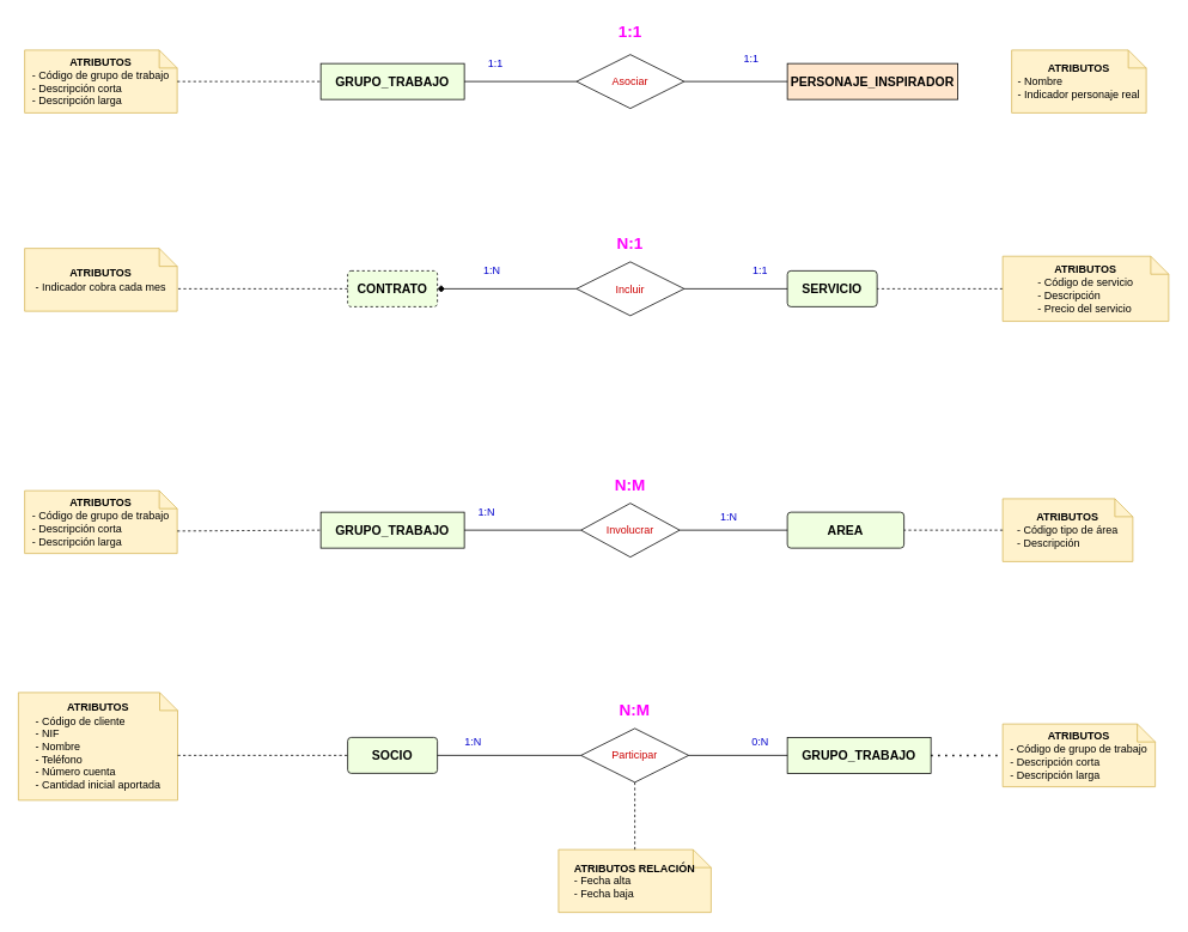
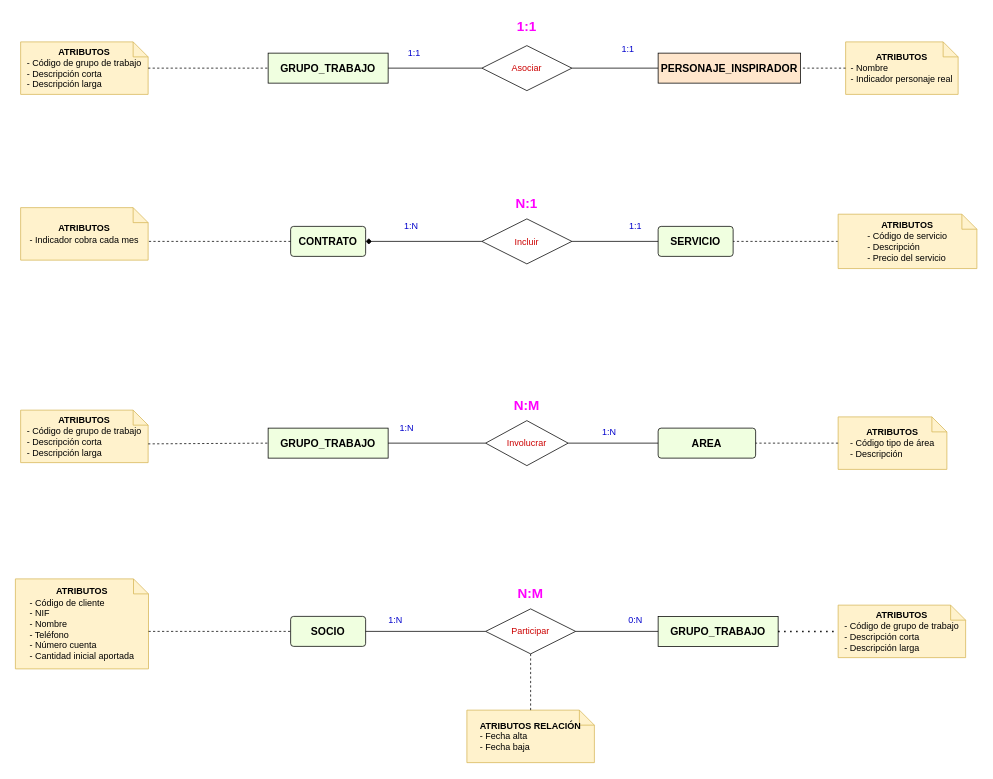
  <mxCell id="0" />
  <mxCell id="1" parent="0" />
  <mxCell id="2" value="&lt;font style=&quot;font-size: 14px&quot;&gt;&lt;b&gt;GRUPO_TRABAJO&lt;/b&gt;&lt;/font&gt;" style="rounded=1;arcSize=0;whiteSpace=wrap;html=1;align=center;fillColor=#F0FFE0;" vertex="1" parent="1"><mxGeometry x="357" y="70" width="160" height="40" as="geometry" /></mxCell>
  <mxCell id="3" value="&lt;font color=&quot;#cc0000&quot;&gt;Asociar&lt;/font&gt;" style="shape=rhombus;perimeter=rhombusPerimeter;whiteSpace=wrap;html=1;align=center;" vertex="1" parent="1"><mxGeometry x="642" y="60" width="120" height="60" as="geometry" /></mxCell>
  <mxCell id="4" value="&lt;font style=&quot;font-size: 14px&quot;&gt;&lt;b&gt;PERSONAJE_INSPIRADOR&lt;/b&gt;&lt;/font&gt;" style="rounded=1;arcSize=0;whiteSpace=wrap;html=1;align=center;fillColor=#ffe6cc;" vertex="1" parent="1"><mxGeometry x="877" y="70" width="190" height="40" as="geometry" /></mxCell>
  <mxCell id="5" value="" style="endArrow=none;html=1;rounded=0;entryX=1;entryY=0.5;entryDx=0;entryDy=0;exitX=0;exitY=0.5;exitDx=0;exitDy=0;" edge="1" parent="1" source="4" target="3"><mxGeometry width="50" height="50" relative="1" as="geometry"><mxPoint x="387" y="459" as="sourcePoint" /><mxPoint x="437" y="409" as="targetPoint" /></mxGeometry></mxCell>
  <mxCell id="6" value="" style="endArrow=none;html=1;rounded=0;entryX=1;entryY=0.5;entryDx=0;entryDy=0;exitX=0;exitY=0.5;exitDx=0;exitDy=0;" edge="1" parent="1" source="3" target="2"><mxGeometry width="50" height="50" relative="1" as="geometry"><mxPoint x="417" y="230" as="sourcePoint" /><mxPoint x="467" y="180" as="targetPoint" /></mxGeometry></mxCell>
  <mxCell id="7" value="&lt;font color=&quot;#ff00ff&quot; style=&quot;font-size: 18px&quot;&gt;&lt;b&gt;1:1&lt;/b&gt;&lt;/font&gt;" style="text;html=1;strokeColor=none;fillColor=none;align=center;verticalAlign=middle;whiteSpace=wrap;rounded=0;fontSize=12;fontColor=#CC0000;rotation=0;" vertex="1" parent="1"><mxGeometry x="672" y="20" width="60" height="30" as="geometry" /></mxCell>
  <mxCell id="8" value="&lt;font color=&quot;#0000cc&quot;&gt;1:1&lt;/font&gt;" style="text;html=1;strokeColor=none;fillColor=none;align=center;verticalAlign=middle;whiteSpace=wrap;rounded=0;fontSize=12;fontColor=#CC0000;rotation=0;" vertex="1" parent="1"><mxGeometry x="522" y="55" width="60" height="30" as="geometry" /></mxCell>
  <mxCell id="9" value="&lt;font color=&quot;#0000cc&quot;&gt;1:1&lt;/font&gt;" style="text;html=1;strokeColor=none;fillColor=none;align=center;verticalAlign=middle;whiteSpace=wrap;rounded=0;fontSize=12;fontColor=#CC0000;rotation=0;" vertex="1" parent="1"><mxGeometry x="807" y="50" width="60" height="30" as="geometry" /></mxCell>
  <mxCell id="10" value="&lt;div style=&quot;text-align: left&quot;&gt;&lt;/div&gt;&lt;b style=&quot;text-align: left&quot;&gt;ATRIBUTOS&lt;/b&gt;&lt;div style=&quot;text-align: left&quot;&gt;&lt;span&gt;- Código de grupo de trabajo&lt;/span&gt;&lt;/div&gt;&lt;div style=&quot;text-align: left&quot;&gt;&lt;span&gt;- Descripción corta&lt;/span&gt;&lt;/div&gt;&lt;div style=&quot;text-align: left&quot;&gt;&lt;span&gt;- Descripción larga&lt;/span&gt;&lt;/div&gt;" style="shape=note;size=20;whiteSpace=wrap;html=1;fillColor=#fff2cc;strokeColor=#d6b656;" vertex="1" parent="1"><mxGeometry x="27" y="55" width="170" height="70" as="geometry" /></mxCell>
  <mxCell id="11" value="&lt;div style=&quot;text-align: left&quot;&gt;&lt;/div&gt;&lt;b style=&quot;text-align: left&quot;&gt;ATRIBUTOS&lt;/b&gt;&lt;div style=&quot;text-align: left&quot;&gt;&lt;span&gt;- Nombre&lt;/span&gt;&lt;/div&gt;&lt;div style=&quot;text-align: left&quot;&gt;&lt;span&gt;- Indicador personaje real&lt;/span&gt;&lt;br&gt;&lt;/div&gt;" style="shape=note;size=20;whiteSpace=wrap;html=1;fillColor=#fff2cc;strokeColor=#d6b656;" vertex="1" parent="1"><mxGeometry x="1127" y="55" width="150" height="70" as="geometry" /></mxCell>
  <mxCell id="12" value="" style="endArrow=none;dashed=1;html=1;rounded=0;" edge="1" parent="1" source="10" target="2"><mxGeometry width="50" height="50" relative="1" as="geometry"><mxPoint x="297" y="220" as="sourcePoint" /><mxPoint x="347" y="170" as="targetPoint" /></mxGeometry></mxCell>
+ <mxCell id="13" value="" style="endArrow=none;dashed=1;html=1;rounded=0;entryX=1;entryY=0.5;entryDx=0;entryDy=0;" edge="1" parent="1" source="11" target="4"><mxGeometry width="50" height="50" relative="1" as="geometry"><mxPoint x="417" y="489" as="sourcePoint" /><mxPoint x="267" y="530" as="targetPoint" /></mxGeometry></mxCell>
  <mxCell id="14" value="&lt;font style=&quot;font-size: 14px&quot;&gt;&lt;b&gt;SERVICIO&lt;/b&gt;&lt;/font&gt;" style="rounded=1;arcSize=10;whiteSpace=wrap;html=1;align=center;fillColor=#F0FFE0;" vertex="1" parent="1"><mxGeometry x="877" y="301" width="100" height="40" as="geometry" /></mxCell>
  <mxCell id="15" value="" style="endArrow=none;html=1;rounded=0;fontSize=12;fontColor=#CC0000;entryX=0;entryY=0.5;entryDx=0;entryDy=0;exitX=1;exitY=0.5;exitDx=0;exitDy=0;" edge="1" parent="1" source="19" target="14"><mxGeometry width="50" height="50" relative="1" as="geometry"><mxPoint x="638.25" y="356" as="sourcePoint" /><mxPoint x="1248.25" y="262" as="targetPoint" /></mxGeometry></mxCell>
  <mxCell id="16" value="" style="endArrow=none;dashed=1;html=1;rounded=0;exitX=0;exitY=0.5;exitDx=0;exitDy=0;exitPerimeter=0;entryX=1;entryY=0.5;entryDx=0;entryDy=0;" edge="1" parent="1" source="17" target="14"><mxGeometry width="50" height="50" relative="1" as="geometry"><mxPoint x="878.25" y="306" as="sourcePoint" /><mxPoint x="1038.25" y="202" as="targetPoint" /></mxGeometry></mxCell>
  <mxCell id="17" value="&lt;div style=&quot;text-align: left&quot;&gt;&lt;/div&gt;&lt;span style=&quot;color: rgba(0 , 0 , 0 , 0) ; font-family: monospace ; font-size: 0px&quot;&gt;%3CmxGraphModel%3E%3Croot%3E%3CmxCell%20id%3D%220%22%2F%3E%3CmxCell%20id%3D%221%22%20parent%3D%220%22%2F%3E%3CmxCell%20id%3D%222%22%20value%3D%22%22%20style%3D%22endArrow%3Dnone%3Bhtml%3D1%3Brounded%3D0%3BexitX%3D0.5%3BexitY%3D0%3BexitDx%3D0%3BexitDy%3D0%3BentryX%3D0.5%3BentryY%3D1%3BentryDx%3D0%3BentryDy%3D0%3B%22%20edge%3D%221%22%20parent%3D%221%22%3E%3CmxGeometry%20width%3D%2250%22%20height%3D%2250%22%20relative%3D%221%22%20as%3D%22geometry%22%3E%3CmxPoint%20x%3D%22-250%22%20y%3D%22385%22%20as%3D%22sourcePoint%22%2F%3E%3CmxPoint%20x%3D%22-250%22%20y%3D%22295%22%20as%3D%22targetPoint%22%2F%3E%3C%2FmxGeometry%3E%3C%2FmxCell%3E%3C%2Froot%3E%3C%2FmxGraphModel%3E&lt;/span&gt;&lt;b style=&quot;text-align: left&quot;&gt;ATRIBUTOS&lt;/b&gt;&lt;div style=&quot;text-align: left&quot;&gt;&lt;span&gt;- Código de servicio&lt;/span&gt;&lt;/div&gt;&lt;div style=&quot;text-align: left&quot;&gt;&lt;span&gt;- Descripción&amp;nbsp;&lt;/span&gt;&lt;/div&gt;&lt;div style=&quot;text-align: left&quot;&gt;&lt;span&gt;- Precio del servicio&lt;/span&gt;&lt;/div&gt;" style="shape=note;size=20;whiteSpace=wrap;html=1;fillColor=#fff2cc;strokeColor=#d6b656;" vertex="1" parent="1"><mxGeometry x="1117" y="284.75" width="185" height="72.5" as="geometry" /></mxCell>
- <mxCell id="18" value="&lt;font style=&quot;font-size: 14px&quot;&gt;&lt;b&gt;CONTRATO&lt;/b&gt;&lt;/font&gt;" style="rounded=1;arcSize=10;whiteSpace=wrap;html=1;align=center;fillColor=#F0FFE0;dashed=1;" vertex="1" parent="1"><mxGeometry x="387" y="301" width="100" height="40" as="geometry" /></mxCell>
+ <mxCell id="18" value="&lt;font style=&quot;font-size: 14px&quot;&gt;&lt;b&gt;CONTRATO&lt;/b&gt;&lt;/font&gt;" style="rounded=1;arcSize=10;whiteSpace=wrap;html=1;align=center;fillColor=#F0FFE0;" vertex="1" parent="1"><mxGeometry x="387" y="301" width="100" height="40" as="geometry" /></mxCell>
  <mxCell id="19" value="&lt;font style=&quot;font-size: 12px&quot; color=&quot;#cc0000&quot;&gt;Incluir&lt;/font&gt;" style="shape=rhombus;perimeter=rhombusPerimeter;whiteSpace=wrap;html=1;align=center;fontSize=14;" vertex="1" parent="1"><mxGeometry x="642" y="291" width="120" height="60" as="geometry" /></mxCell>
  <mxCell id="20" value="" style="endArrow=diamond;html=1;rounded=0;exitX=0;exitY=0.5;exitDx=0;exitDy=0;entryX=1;entryY=0.5;entryDx=0;entryDy=0;" edge="1" parent="1" source="19" target="18"><mxGeometry width="50" height="50" relative="1" as="geometry"><mxPoint x="478.25" y="441" as="sourcePoint" /><mxPoint x="478.25" y="351" as="targetPoint" /></mxGeometry></mxCell>
  <mxCell id="21" value="" style="endArrow=none;dashed=1;html=1;rounded=0;exitX=0;exitY=0.5;exitDx=0;exitDy=0;entryX=0;entryY=0;entryDx=170;entryDy=45;entryPerimeter=0;" edge="1" parent="1" source="18" target="25"><mxGeometry width="50" height="50" relative="1" as="geometry"><mxPoint x="568.25" y="436" as="sourcePoint" /><mxPoint x="347" y="321" as="targetPoint" /></mxGeometry></mxCell>
  <mxCell id="22" value="&lt;font color=&quot;#0000cc&quot;&gt;1:1&lt;/font&gt;" style="text;html=1;strokeColor=none;fillColor=none;align=center;verticalAlign=middle;whiteSpace=wrap;rounded=0;fontSize=12;fontColor=#CC0000;" vertex="1" parent="1"><mxGeometry x="817" y="286" width="60" height="30" as="geometry" /></mxCell>
  <mxCell id="23" value="&lt;font color=&quot;#0000cc&quot;&gt;1:N&lt;/font&gt;" style="text;html=1;strokeColor=none;fillColor=none;align=center;verticalAlign=middle;whiteSpace=wrap;rounded=0;fontSize=12;fontColor=#CC0000;" vertex="1" parent="1"><mxGeometry x="518.25" y="286" width="60" height="30" as="geometry" /></mxCell>
  <mxCell id="24" value="&lt;font color=&quot;#ff00ff&quot; style=&quot;font-size: 18px&quot;&gt;&lt;b&gt;N:1&lt;/b&gt;&lt;/font&gt;" style="text;html=1;strokeColor=none;fillColor=none;align=center;verticalAlign=middle;whiteSpace=wrap;rounded=0;fontSize=12;fontColor=#CC0000;" vertex="1" parent="1"><mxGeometry x="672" y="256" width="60" height="30" as="geometry" /></mxCell>
  <mxCell id="25" value="&lt;div style=&quot;text-align: left&quot;&gt;&lt;/div&gt;&lt;span style=&quot;color: rgba(0 , 0 , 0 , 0) ; font-family: monospace ; font-size: 0px&quot;&gt;%3CmxGraphModel%3E%3Croot%3E%3CmxCell%20id%3D%220%22%2F%3E%3CmxCell%20id%3D%221%22%20parent%3D%220%22%2F%3E%3CmxCell%20id%3D%222%22%20value%3D%22%22%20style%3D%22endArrow%3Dnone%3Bhtml%3D1%3Brounded%3D0%3BexitX%3D0.5%3BexitY%3D0%3BexitDx%3D0%3BexitDy%3D0%3BentryX%3D0.5%3BentryY%3D1%3BentryDx%3D0%3BentryDy%3D0%3B%22%20edge%3D%221%22%20parent%3D%221%22%3E%3CmxGeometry%20width%3D%2250%22%20height%3D%2250%22%20relative%3D%221%22%20as%3D%22geometry%22%3E%3CmxPoint%20x%3D%22-250%22%20y%3D%22385%22%20as%3D%22sourcePoint%22%2F%3E%3CmxPoint%20x%3D%22-250%22%20y%3D%22295%22%20as%3D%22targetPoint%22%2F%3E%3C%2FmxGeometry%3E%3C%2FmxCell%3E%3C%2Froot%3E%3C%2FmxGraphModel%3E&lt;/span&gt;&lt;b style=&quot;text-align: left&quot;&gt;ATRIBUTOS&lt;/b&gt;&lt;div style=&quot;text-align: left&quot;&gt;- Indicador cobra cada mes&lt;/div&gt;" style="shape=note;size=20;whiteSpace=wrap;html=1;fillColor=#fff2cc;strokeColor=#d6b656;" vertex="1" parent="1"><mxGeometry x="27" y="276" width="170" height="70" as="geometry" /></mxCell>
  <mxCell id="26" value="&lt;font style=&quot;font-size: 14px&quot;&gt;&lt;b&gt;GRUPO_TRABAJO&lt;/b&gt;&lt;/font&gt;" style="rounded=1;arcSize=0;whiteSpace=wrap;html=1;align=center;fillColor=#F0FFE0;" vertex="1" parent="1"><mxGeometry x="357" y="570" width="160" height="40" as="geometry" /></mxCell>
  <mxCell id="27" value="&lt;b&gt;&lt;font style=&quot;font-size: 14px&quot;&gt;AREA&lt;/font&gt;&lt;/b&gt;" style="rounded=1;arcSize=10;whiteSpace=wrap;html=1;align=center;fillColor=#F0FFE0;" vertex="1" parent="1"><mxGeometry x="877" y="570" width="130" height="40" as="geometry" /></mxCell>
  <mxCell id="28" value="&lt;font color=&quot;#cc0000&quot;&gt;Involucrar&lt;/font&gt;" style="shape=rhombus;perimeter=rhombusPerimeter;whiteSpace=wrap;html=1;align=center;fontSize=12;" vertex="1" parent="1"><mxGeometry x="647" y="560" width="110" height="60" as="geometry" /></mxCell>
  <mxCell id="29" value="" style="endArrow=none;html=1;rounded=0;fontSize=12;fontColor=#CC0000;exitX=1;exitY=0.5;exitDx=0;exitDy=0;entryX=0;entryY=0.5;entryDx=0;entryDy=0;" edge="1" parent="1" source="28" target="27"><mxGeometry width="50" height="50" relative="1" as="geometry"><mxPoint x="1271" y="520" as="sourcePoint" /><mxPoint x="1321" y="470" as="targetPoint" /></mxGeometry></mxCell>
  <mxCell id="30" value="" style="endArrow=none;html=1;rounded=0;fontSize=12;fontColor=#CC0000;entryX=1;entryY=0.5;entryDx=0;entryDy=0;exitX=0;exitY=0.5;exitDx=0;exitDy=0;" edge="1" parent="1" source="28" target="26"><mxGeometry width="50" height="50" relative="1" as="geometry"><mxPoint x="675" y="590" as="sourcePoint" /><mxPoint x="362" y="690" as="targetPoint" /></mxGeometry></mxCell>
  <mxCell id="31" value="&lt;font style=&quot;font-size: 18px&quot; color=&quot;#ff00ff&quot;&gt;&lt;b&gt;N:M&lt;/b&gt;&lt;/font&gt;" style="text;html=1;strokeColor=none;fillColor=none;align=center;verticalAlign=middle;whiteSpace=wrap;rounded=0;fontSize=12;fontColor=#CC0000;" vertex="1" parent="1"><mxGeometry x="672" y="525" width="60" height="30" as="geometry" /></mxCell>
  <mxCell id="32" value="&lt;font color=&quot;#0000cc&quot;&gt;1:N&lt;/font&gt;" style="text;html=1;strokeColor=none;fillColor=none;align=center;verticalAlign=middle;whiteSpace=wrap;rounded=0;fontSize=12;fontColor=#CC0000;" vertex="1" parent="1"><mxGeometry x="782" y="560" width="60" height="30" as="geometry" /></mxCell>
  <mxCell id="33" value="&lt;div style=&quot;text-align: left&quot;&gt;&lt;/div&gt;&lt;b style=&quot;text-align: left&quot;&gt;ATRIBUTOS&lt;/b&gt;&lt;div style=&quot;text-align: left&quot;&gt;&lt;span&gt;- Código de grupo de trabajo&lt;/span&gt;&lt;/div&gt;&lt;div style=&quot;text-align: left&quot;&gt;&lt;span&gt;- Descripción corta&lt;/span&gt;&lt;/div&gt;&lt;div style=&quot;text-align: left&quot;&gt;&lt;span&gt;- Descripción larga&lt;/span&gt;&lt;/div&gt;" style="shape=note;size=20;whiteSpace=wrap;html=1;fillColor=#fff2cc;strokeColor=#d6b656;" vertex="1" parent="1"><mxGeometry x="27" y="546" width="170" height="70" as="geometry" /></mxCell>
  <mxCell id="34" value="&lt;div style=&quot;text-align: left&quot;&gt;&lt;/div&gt;&lt;b style=&quot;text-align: left&quot;&gt;ATRIBUTOS&lt;/b&gt;&lt;div style=&quot;text-align: left&quot;&gt;&lt;span&gt;- Código tipo de área&lt;/span&gt;&lt;/div&gt;&lt;div style=&quot;text-align: left&quot;&gt;&lt;span&gt;- Descripción&lt;/span&gt;&lt;/div&gt;" style="shape=note;size=20;whiteSpace=wrap;html=1;fillColor=#fff2cc;strokeColor=#d6b656;" vertex="1" parent="1"><mxGeometry x="1117" y="555" width="145" height="70" as="geometry" /></mxCell>
  <mxCell id="35" value="" style="endArrow=none;dashed=1;html=1;rounded=0;entryX=0;entryY=0.5;entryDx=0;entryDy=0;exitX=0;exitY=0;exitDx=170;exitDy=45;exitPerimeter=0;" edge="1" parent="1" source="33" target="26"><mxGeometry width="50" height="50" relative="1" as="geometry"><mxPoint x="357" y="630" as="sourcePoint" /><mxPoint x="212" y="670" as="targetPoint" /></mxGeometry></mxCell>
  <mxCell id="36" value="" style="endArrow=none;dashed=1;html=1;rounded=0;exitX=0;exitY=0.5;exitDx=0;exitDy=0;exitPerimeter=0;entryX=1;entryY=0.5;entryDx=0;entryDy=0;" edge="1" parent="1" source="34" target="27"><mxGeometry width="50" height="50" relative="1" as="geometry"><mxPoint x="332" y="450" as="sourcePoint" /><mxPoint x="382" y="400" as="targetPoint" /></mxGeometry></mxCell>
  <mxCell id="37" value="&lt;font color=&quot;#0000cc&quot;&gt;1:N&lt;/font&gt;" style="text;html=1;strokeColor=none;fillColor=none;align=center;verticalAlign=middle;whiteSpace=wrap;rounded=0;fontSize=12;fontColor=#CC0000;" vertex="1" parent="1"><mxGeometry x="512" y="555" width="60" height="30" as="geometry" /></mxCell>
  <mxCell id="38" value="&lt;font style=&quot;font-size: 14px&quot;&gt;&lt;b&gt;GRUPO_TRABAJO&lt;/b&gt;&lt;/font&gt;" style="rounded=1;arcSize=0;whiteSpace=wrap;html=1;align=center;fillColor=#F0FFE0;" vertex="1" parent="1"><mxGeometry x="877" y="821" width="160" height="40" as="geometry" /></mxCell>
  <mxCell id="39" value="&lt;b&gt;&lt;font style=&quot;font-size: 14px&quot;&gt;SOCIO&lt;/font&gt;&lt;/b&gt;" style="rounded=1;arcSize=10;whiteSpace=wrap;html=1;align=center;fillColor=#F0FFE0;" vertex="1" parent="1"><mxGeometry x="387" y="821" width="100" height="40" as="geometry" /></mxCell>
  <mxCell id="40" value="&lt;font color=&quot;#cc0000&quot;&gt;Participar&lt;/font&gt;" style="shape=rhombus;perimeter=rhombusPerimeter;whiteSpace=wrap;html=1;align=center;" vertex="1" parent="1"><mxGeometry x="647" y="811" width="120" height="60" as="geometry" /></mxCell>
  <mxCell id="41" value="" style="endArrow=none;html=1;rounded=0;fontSize=12;fontColor=#CC0000;entryX=0;entryY=0.5;entryDx=0;entryDy=0;exitX=1;exitY=0.5;exitDx=0;exitDy=0;" edge="1" parent="1" source="40" target="38"><mxGeometry width="50" height="50" relative="1" as="geometry"><mxPoint x="787" y="931" as="sourcePoint" /><mxPoint x="837" y="881" as="targetPoint" /><Array as="points" /></mxGeometry></mxCell>
  <mxCell id="42" value="" style="endArrow=none;html=1;rounded=0;fontSize=12;fontColor=#CC0000;exitX=0;exitY=0.5;exitDx=0;exitDy=0;entryX=1;entryY=0.5;entryDx=0;entryDy=0;" edge="1" parent="1" source="40" target="39"><mxGeometry width="50" height="50" relative="1" as="geometry"><mxPoint x="747" y="691" as="sourcePoint" /><mxPoint x="827" y="661" as="targetPoint" /></mxGeometry></mxCell>
  <mxCell id="43" value="&lt;font style=&quot;font-size: 18px&quot; color=&quot;#ff00ff&quot;&gt;&lt;b&gt;N:M&lt;/b&gt;&lt;/font&gt;" style="text;html=1;strokeColor=none;fillColor=none;align=center;verticalAlign=middle;whiteSpace=wrap;rounded=0;fontSize=12;fontColor=#CC0000;" vertex="1" parent="1"><mxGeometry x="677" y="776" width="60" height="30" as="geometry" /></mxCell>
  <mxCell id="44" value="&lt;font color=&quot;#0000cc&quot;&gt;1:N&lt;/font&gt;" style="text;html=1;strokeColor=none;fillColor=none;align=center;verticalAlign=middle;whiteSpace=wrap;rounded=0;fontSize=12;fontColor=#CC0000;" vertex="1" parent="1"><mxGeometry x="497" y="811" width="60" height="30" as="geometry" /></mxCell>
  <mxCell id="45" value="&lt;font color=&quot;#0000cc&quot;&gt;0:N&lt;/font&gt;" style="text;html=1;strokeColor=none;fillColor=none;align=center;verticalAlign=middle;whiteSpace=wrap;rounded=0;fontSize=12;fontColor=#CC0000;" vertex="1" parent="1"><mxGeometry x="817" y="811" width="60" height="30" as="geometry" /></mxCell>
  <mxCell id="46" value="&lt;div style=&quot;text-align: left&quot;&gt;&lt;/div&gt;&lt;b style=&quot;text-align: left&quot;&gt;ATRIBUTOS&lt;/b&gt;&lt;div style=&quot;text-align: left&quot;&gt;&lt;span&gt;- Código de cliente&lt;/span&gt;&lt;/div&gt;&lt;div style=&quot;text-align: left&quot;&gt;&lt;span&gt;- NIF&lt;/span&gt;&lt;/div&gt;&lt;div style=&quot;text-align: left&quot;&gt;&lt;span&gt;- Nombre&lt;/span&gt;&lt;/div&gt;&lt;div style=&quot;text-align: left&quot;&gt;&lt;span&gt;- Teléfono&lt;/span&gt;&lt;/div&gt;&lt;div style=&quot;text-align: left&quot;&gt;&lt;span&gt;- Número cuenta&lt;/span&gt;&lt;/div&gt;&lt;div style=&quot;text-align: left&quot;&gt;&lt;span&gt;- Cantidad inicial aportada&lt;/span&gt;&lt;/div&gt;" style="shape=note;size=20;whiteSpace=wrap;html=1;fillColor=#fff2cc;strokeColor=#d6b656;" vertex="1" parent="1"><mxGeometry x="20" y="771" width="177.5" height="120" as="geometry" /></mxCell>
  <mxCell id="47" value="" style="endArrow=none;dashed=1;html=1;rounded=0;entryX=0;entryY=0.5;entryDx=0;entryDy=0;exitX=0;exitY=0;exitDx=177.5;exitDy=70;exitPerimeter=0;" edge="1" parent="1" source="46" target="39"><mxGeometry width="50" height="50" relative="1" as="geometry"><mxPoint x="567" y="961" as="sourcePoint" /><mxPoint x="617" y="911" as="targetPoint" /></mxGeometry></mxCell>
  <mxCell id="48" value="&lt;div style=&quot;text-align: left&quot;&gt;&lt;/div&gt;&lt;b style=&quot;text-align: left&quot;&gt;ATRIBUTOS RELACIÓN&lt;/b&gt;&lt;div style=&quot;text-align: left&quot;&gt;&lt;span&gt;- Fecha alta&lt;/span&gt;&lt;/div&gt;&lt;div style=&quot;text-align: left&quot;&gt;&lt;span&gt;- Fecha baja&lt;/span&gt;&lt;/div&gt;" style="shape=note;size=20;whiteSpace=wrap;html=1;fillColor=#fff2cc;strokeColor=#d6b656;" vertex="1" parent="1"><mxGeometry x="622" y="946" width="170" height="70" as="geometry" /></mxCell>
  <mxCell id="49" value="" style="endArrow=none;dashed=1;html=1;rounded=0;exitX=0.5;exitY=0;exitDx=0;exitDy=0;exitPerimeter=0;entryX=0.5;entryY=1;entryDx=0;entryDy=0;" edge="1" parent="1" source="48" target="40"><mxGeometry width="50" height="50" relative="1" as="geometry"><mxPoint x="737" y="941" as="sourcePoint" /><mxPoint x="787" y="891" as="targetPoint" /></mxGeometry></mxCell>
  <mxCell id="50" value="&lt;div style=&quot;text-align: left&quot;&gt;&lt;/div&gt;&lt;b style=&quot;text-align: left&quot;&gt;ATRIBUTOS&lt;/b&gt;&lt;div style=&quot;text-align: left&quot;&gt;&lt;span&gt;- Código de grupo de trabajo&lt;/span&gt;&lt;/div&gt;&lt;div style=&quot;text-align: left&quot;&gt;&lt;span&gt;- Descripción corta&lt;/span&gt;&lt;/div&gt;&lt;div style=&quot;text-align: left&quot;&gt;&lt;span&gt;- Descripción larga&lt;/span&gt;&lt;/div&gt;" style="shape=note;size=20;whiteSpace=wrap;html=1;fillColor=#fff2cc;strokeColor=#d6b656;" vertex="1" parent="1"><mxGeometry x="1117" y="806" width="170" height="70" as="geometry" /></mxCell>
  <mxCell id="51" value="" style="endArrow=none;dashed=1;html=1;dashPattern=1 3;strokeWidth=2;rounded=0;exitX=1;exitY=0.5;exitDx=0;exitDy=0;entryX=0;entryY=0.5;entryDx=0;entryDy=0;entryPerimeter=0;" edge="1" parent="1" source="38" target="50"><mxGeometry width="50" height="50" relative="1" as="geometry"><mxPoint x="1077" y="940" as="sourcePoint" /><mxPoint x="1127" y="890" as="targetPoint" /></mxGeometry></mxCell>
